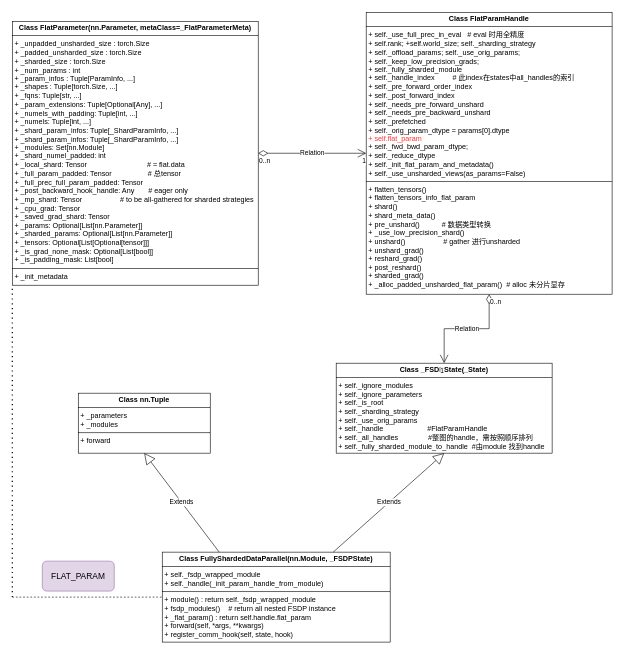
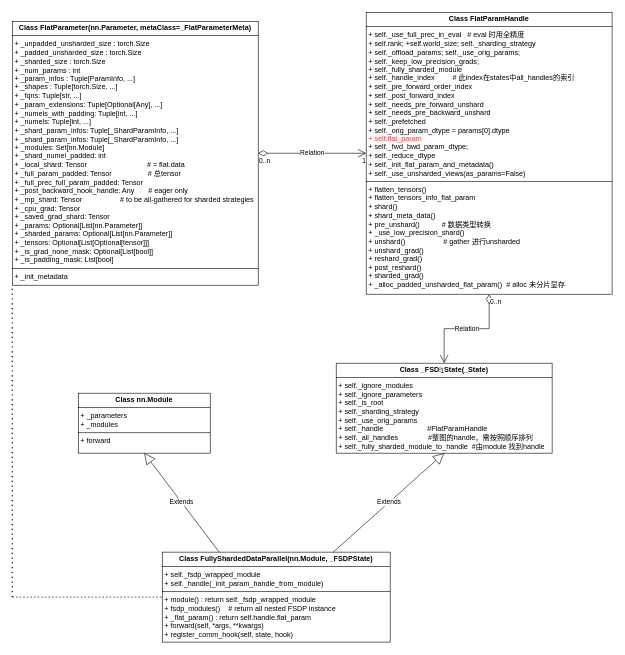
  <mxCell id="0" />
  <mxCell id="1" parent="0" />
  <mxCell id="2" value="&lt;p style=&quot;margin:0px;margin-top:4px;text-align:center;&quot;&gt;&lt;b&gt;Class FlatParameter(nn.Parameter, metaClass=_FlatParameterMeta)&lt;/b&gt;&lt;/p&gt;&lt;hr size=&quot;1&quot; style=&quot;border-style:solid;&quot;&gt;&lt;p style=&quot;margin:0px;margin-left:4px;&quot;&gt;+ _unpadded_unsharded_size : torch.Size&lt;/p&gt;&lt;p style=&quot;margin:0px;margin-left:4px;&quot;&gt;+ _padded_unsharded_size : torch.Size&lt;/p&gt;&lt;p style=&quot;margin:0px;margin-left:4px;&quot;&gt;+ _sharded_size : torch.Size&lt;/p&gt;&lt;p style=&quot;margin:0px;margin-left:4px;&quot;&gt;+ _num_params : int&lt;/p&gt;&lt;p style=&quot;margin:0px;margin-left:4px;&quot;&gt;+ _param_infos : Tuple[ParamInfo, ...]&lt;/p&gt;&lt;p style=&quot;margin:0px;margin-left:4px;&quot;&gt;+ _shapes : Tuple[torch.Size, ...]&lt;/p&gt;&lt;p style=&quot;margin:0px;margin-left:4px;&quot;&gt;+ _fqns: Tuple[str, ...]&lt;/p&gt;&lt;p style=&quot;margin:0px;margin-left:4px;&quot;&gt;+ _param_extensions: Tuple[Optional[Any], ...]&lt;/p&gt;&lt;p style=&quot;margin:0px;margin-left:4px;&quot;&gt;+ _numels_with_padding: Tuple[int, ...]&lt;/p&gt;&lt;p style=&quot;margin:0px;margin-left:4px;&quot;&gt;+ _numels: Tuple[int, ...]&lt;/p&gt;&lt;p style=&quot;margin:0px;margin-left:4px;&quot;&gt;+ _shard_param_infos: Tuple[_ShardParamInfo, ...]&lt;/p&gt;&lt;p style=&quot;margin:0px;margin-left:4px;&quot;&gt;+ _shard_param_infos: Tuple[_ShardParamInfo, ...]&lt;/p&gt;&lt;p style=&quot;margin:0px;margin-left:4px;&quot;&gt;+ _modules: Set[nn.Module]&lt;/p&gt;&lt;p style=&quot;margin:0px;margin-left:4px;&quot;&gt;+ _shard_numel_padded: int&lt;/p&gt;&lt;p style=&quot;margin:0px;margin-left:4px;&quot;&gt;+ _local_shard: Tensor&amp;nbsp; &amp;nbsp; &amp;nbsp; &amp;nbsp; &amp;nbsp; &amp;nbsp; &amp;nbsp; &amp;nbsp; &amp;nbsp; &amp;nbsp; &amp;nbsp; &amp;nbsp; &amp;nbsp; &amp;nbsp; &amp;nbsp; # = flat.data&lt;/p&gt;&lt;p style=&quot;margin:0px;margin-left:4px;&quot;&gt;+ _full_param_padded: Tensor&amp;nbsp; &amp;nbsp; &amp;nbsp; &amp;nbsp; &amp;nbsp; &amp;nbsp; &amp;nbsp; &amp;nbsp; &amp;nbsp; # 总tensor&lt;/p&gt;&lt;p style=&quot;margin:0px;margin-left:4px;&quot;&gt;+ _full_prec_full_param_padded: Tensor&lt;/p&gt;&lt;p style=&quot;margin:0px;margin-left:4px;&quot;&gt;+ _post_backward_hook_handle: Any&amp;nbsp; &amp;nbsp; &amp;nbsp; &amp;nbsp;# eager only&lt;/p&gt;&lt;p style=&quot;margin:0px;margin-left:4px;&quot;&gt;+ _mp_shard: Tensor&amp;nbsp; &amp;nbsp; &amp;nbsp; &amp;nbsp; &amp;nbsp; &amp;nbsp; &amp;nbsp; &amp;nbsp; &amp;nbsp; &amp;nbsp;# to be all-gathered for sharded strategies&lt;/p&gt;&lt;p style=&quot;margin:0px;margin-left:4px;&quot;&gt;+ _cpu_grad: Tensor&lt;/p&gt;&lt;p style=&quot;margin:0px;margin-left:4px;&quot;&gt;+ _saved_grad_shard: Tensor&lt;/p&gt;&lt;p style=&quot;margin:0px;margin-left:4px;&quot;&gt;+ _params: Optional[List[nn.Parameter]]&lt;/p&gt;&lt;p style=&quot;margin:0px;margin-left:4px;&quot;&gt;+ _sharded_params: Optional[List[nn.Parameter]]&lt;/p&gt;&lt;p style=&quot;margin:0px;margin-left:4px;&quot;&gt;+ _tensors: Optional[List[Optional[tensor]]]&lt;/p&gt;&lt;p style=&quot;margin:0px;margin-left:4px;&quot;&gt;+ _is_grad_none_mask: Optional[List[bool]]&lt;/p&gt;&lt;p style=&quot;margin:0px;margin-left:4px;&quot;&gt;+ _is_padding_mask: List[bool]&lt;/p&gt;&lt;hr size=&quot;1&quot; style=&quot;border-style:solid;&quot;&gt;&lt;p style=&quot;margin:0px;margin-left:4px;&quot;&gt;+ _init_metadata&lt;/p&gt;" style="verticalAlign=top;align=left;overflow=fill;html=1;whiteSpace=wrap;labelBackgroundColor=none;" parent="1" vertex="1"><mxGeometry x="20" y="35" width="410" height="440" as="geometry" /></mxCell>
  <mxCell id="3" value="&lt;p style=&quot;margin:0px;margin-top:4px;text-align:center;&quot;&gt;&lt;b&gt;Class FlatParamHandle&lt;/b&gt;&lt;/p&gt;&lt;hr size=&quot;1&quot; style=&quot;border-style:solid;&quot;&gt;&lt;p style=&quot;margin:0px;margin-left:4px;&quot;&gt;+ self._use_full_prec_in_eval&amp;nbsp; &amp;nbsp;# eval 时用全精度&lt;br&gt;&lt;/p&gt;&lt;p style=&quot;margin:0px;margin-left:4px;&quot;&gt;+ self.rank; +self.world_size; self._sharding_strategy&lt;/p&gt;&lt;p style=&quot;margin:0px;margin-left:4px;&quot;&gt;+ self._offload_params; self._use_orig_params;&lt;/p&gt;&lt;p style=&quot;margin:0px;margin-left:4px;&quot;&gt;+ self._keep_low_precision_grads;&lt;/p&gt;&lt;p style=&quot;margin:0px;margin-left:4px;&quot;&gt;+ self._fully_sharded_module&lt;/p&gt;&lt;p style=&quot;margin:0px;margin-left:4px;&quot;&gt;+ self._handle_index&amp;nbsp; &amp;nbsp; &amp;nbsp; &amp;nbsp; &amp;nbsp;# 此index在states中all_handles的索引&lt;/p&gt;&lt;p style=&quot;margin:0px;margin-left:4px;&quot;&gt;+ self._pre_forward_order_index&lt;/p&gt;&lt;p style=&quot;margin:0px;margin-left:4px;&quot;&gt;+ self._post_forward_index&lt;/p&gt;&lt;p style=&quot;margin:0px;margin-left:4px;&quot;&gt;+ self._needs_pre_forward_unshard&lt;/p&gt;&lt;p style=&quot;margin:0px;margin-left:4px;&quot;&gt;+ self._needs_pre_backward_unshard&lt;/p&gt;&lt;p style=&quot;margin:0px;margin-left:4px;&quot;&gt;+ self._prefetched&lt;/p&gt;&lt;p style=&quot;margin:0px;margin-left:4px;&quot;&gt;+ self._orig_param_dtype = params[0].dtype&lt;/p&gt;&lt;p style=&quot;margin:0px;margin-left:4px;&quot;&gt;&lt;font color=&quot;#ff3333&quot;&gt;+ self.flat_param&lt;/font&gt;&lt;/p&gt;&lt;p style=&quot;margin:0px;margin-left:4px;&quot;&gt;+ self._fwd_bwd_param_dtype;&lt;/p&gt;&lt;p style=&quot;margin:0px;margin-left:4px;&quot;&gt;+ self._reduce_dtype&lt;/p&gt;&lt;p style=&quot;margin:0px;margin-left:4px;&quot;&gt;+ self._init_flat_param_and_metadata()&lt;/p&gt;&lt;p style=&quot;margin:0px;margin-left:4px;&quot;&gt;+ self._use_unsharded_views(as_params=False)&lt;/p&gt;&lt;hr size=&quot;1&quot; style=&quot;border-style:solid;&quot;&gt;&lt;p style=&quot;margin:0px;margin-left:4px;&quot;&gt;+ flatten_tensors()&lt;/p&gt;&lt;p style=&quot;margin:0px;margin-left:4px;&quot;&gt;+ flatten_tensors_info_flat_param&lt;/p&gt;&lt;p style=&quot;margin:0px;margin-left:4px;&quot;&gt;+ shard()&lt;/p&gt;&lt;p style=&quot;margin:0px;margin-left:4px;&quot;&gt;+ shard_meta_data()&lt;/p&gt;&lt;p style=&quot;margin:0px;margin-left:4px;&quot;&gt;+ pre_unshard()&amp;nbsp; &amp;nbsp; &amp;nbsp; &amp;nbsp; &amp;nbsp; &amp;nbsp;# 数据类型转换&lt;/p&gt;&lt;p style=&quot;margin:0px;margin-left:4px;&quot;&gt;+ _use_low_precision_shard()&lt;/p&gt;&lt;p style=&quot;margin:0px;margin-left:4px;&quot;&gt;+ unshard()&amp;nbsp; &amp;nbsp; &amp;nbsp; &amp;nbsp; &amp;nbsp; &amp;nbsp; &amp;nbsp; &amp;nbsp; &amp;nbsp; &amp;nbsp;# gather 进行unsharded&lt;/p&gt;&lt;p style=&quot;margin:0px;margin-left:4px;&quot;&gt;+ unshard_grad()&lt;/p&gt;&lt;p style=&quot;margin:0px;margin-left:4px;&quot;&gt;+ reshard_grad()&lt;/p&gt;&lt;p style=&quot;margin:0px;margin-left:4px;&quot;&gt;+ post_reshard()&lt;br&gt;+ sharded_grad()&lt;/p&gt;&lt;p style=&quot;margin:0px;margin-left:4px;&quot;&gt;+ _alloc_padded_unsharded_flat_param()&amp;nbsp; # alloc 未分片显存&lt;/p&gt;" style="verticalAlign=top;align=left;overflow=fill;html=1;whiteSpace=wrap;labelBackgroundColor=none;" parent="1" vertex="1"><mxGeometry x="610" y="20" width="410" height="470" as="geometry" /></mxCell>
  <mxCell id="4" value="&lt;p style=&quot;margin:0px;margin-top:4px;text-align:center;&quot;&gt;&lt;b&gt;Class _FSDPState(_State)&lt;/b&gt;&lt;/p&gt;&lt;hr size=&quot;1&quot; style=&quot;border-style:solid;&quot;&gt;&lt;p style=&quot;margin:0px;margin-left:4px;&quot;&gt;+ self._ignore_modules&lt;/p&gt;&lt;p style=&quot;margin:0px;margin-left:4px;&quot;&gt;+ self._ignore_parameters&lt;/p&gt;&lt;p style=&quot;margin:0px;margin-left:4px;&quot;&gt;+ self._is_root&lt;/p&gt;&lt;p style=&quot;margin:0px;margin-left:4px;&quot;&gt;+ self._sharding_strategy&lt;/p&gt;&lt;p style=&quot;margin:0px;margin-left:4px;&quot;&gt;+ self._use_orig_params&lt;/p&gt;&lt;p style=&quot;margin:0px;margin-left:4px;&quot;&gt;+ self._handle&amp;nbsp; &amp;nbsp; &amp;nbsp; &amp;nbsp; &amp;nbsp; &amp;nbsp; &amp;nbsp; &amp;nbsp; &amp;nbsp; &amp;nbsp; &amp;nbsp; #FlatParamHandle&lt;/p&gt;&lt;p style=&quot;margin:0px;margin-left:4px;&quot;&gt;+ self._all_handles&amp;nbsp; &amp;nbsp; &amp;nbsp; &amp;nbsp; &amp;nbsp; &amp;nbsp; &amp;nbsp; &amp;nbsp;#整图的handle，需按照顺序排列&lt;/p&gt;&lt;p style=&quot;margin:0px;margin-left:4px;&quot;&gt;+ self._fully_sharded_module_to_handle&amp;nbsp; #由module 找到handle&lt;/p&gt;" style="verticalAlign=top;align=left;overflow=fill;html=1;whiteSpace=wrap;" vertex="1" parent="1"><mxGeometry x="560" y="605" width="360" height="150" as="geometry" /></mxCell>
- <mxCell id="5" value="&lt;p style=&quot;margin:0px;margin-top:4px;text-align:center;&quot;&gt;&lt;b&gt;Class nn.Tuple&lt;/b&gt;&lt;/p&gt;&lt;hr size=&quot;1&quot; style=&quot;border-style:solid;&quot;&gt;&lt;p style=&quot;margin:0px;margin-left:4px;&quot;&gt;+ _parameters&lt;/p&gt;&lt;p style=&quot;margin:0px;margin-left:4px;&quot;&gt;+ _modules&lt;/p&gt;&lt;hr size=&quot;1&quot; style=&quot;border-style:solid;&quot;&gt;&lt;p style=&quot;margin:0px;margin-left:4px;&quot;&gt;+ forward&lt;/p&gt;" style="verticalAlign=top;align=left;overflow=fill;html=1;whiteSpace=wrap;" vertex="1" parent="1"><mxGeometry x="130" y="655" width="220" height="100" as="geometry" /></mxCell>
+ <mxCell id="5" value="&lt;p style=&quot;margin:0px;margin-top:4px;text-align:center;&quot;&gt;&lt;b&gt;Class nn.Module&lt;/b&gt;&lt;/p&gt;&lt;hr size=&quot;1&quot; style=&quot;border-style:solid;&quot;&gt;&lt;p style=&quot;margin:0px;margin-left:4px;&quot;&gt;+ _parameters&lt;/p&gt;&lt;p style=&quot;margin:0px;margin-left:4px;&quot;&gt;+ _modules&lt;/p&gt;&lt;hr size=&quot;1&quot; style=&quot;border-style:solid;&quot;&gt;&lt;p style=&quot;margin:0px;margin-left:4px;&quot;&gt;+ forward&lt;/p&gt;" style="verticalAlign=top;align=left;overflow=fill;html=1;whiteSpace=wrap;" vertex="1" parent="1"><mxGeometry x="130" y="655" width="220" height="100" as="geometry" /></mxCell>
  <mxCell id="6" value="&lt;p style=&quot;margin:0px;margin-top:4px;text-align:center;&quot;&gt;&lt;b&gt;Class FullyShardedDataParallel(nn.Module, _FSDPState)&lt;/b&gt;&lt;/p&gt;&lt;hr size=&quot;1&quot; style=&quot;border-style:solid;&quot;&gt;&lt;p style=&quot;margin:0px;margin-left:4px;&quot;&gt;+ self._fsdp_wrapped_module&lt;/p&gt;&lt;p style=&quot;margin:0px;margin-left:4px;&quot;&gt;+ self._handle(_init_param_handle_from_module)&lt;/p&gt;&lt;hr size=&quot;1&quot; style=&quot;border-style:solid;&quot;&gt;&lt;p style=&quot;margin:0px;margin-left:4px;&quot;&gt;+ module() : return self._fsdp_wrapped_module&lt;/p&gt;&lt;p style=&quot;margin:0px;margin-left:4px;&quot;&gt;+ fsdp_modules()&amp;nbsp; &amp;nbsp; # return all nested FSDP instance&lt;/p&gt;&lt;p style=&quot;margin:0px;margin-left:4px;&quot;&gt;+ _flat_param() : return self.handle.flat_param&lt;/p&gt;&lt;p style=&quot;margin:0px;margin-left:4px;&quot;&gt;+ forward(self, *args, **kwargs)&lt;/p&gt;&lt;p style=&quot;margin:0px;margin-left:4px;&quot;&gt;+ register_comm_hook(self, state, hook)&lt;/p&gt;" style="verticalAlign=top;align=left;overflow=fill;html=1;whiteSpace=wrap;" vertex="1" parent="1"><mxGeometry x="270" y="920" width="380" height="150" as="geometry" /></mxCell>
  <mxCell id="7" value="Extends" style="endArrow=block;endSize=16;endFill=0;html=1;rounded=0;exitX=0.75;exitY=0;exitDx=0;exitDy=0;entryX=0.5;entryY=1;entryDx=0;entryDy=0;" edge="1" parent="1" source="6" target="4"><mxGeometry width="160" relative="1" as="geometry"><mxPoint x="640" y="865" as="sourcePoint" /><mxPoint x="800" y="865" as="targetPoint" /></mxGeometry></mxCell>
  <mxCell id="8" value="Extends" style="endArrow=block;endSize=16;endFill=0;html=1;rounded=0;exitX=0.25;exitY=0;exitDx=0;exitDy=0;entryX=0.5;entryY=1;entryDx=0;entryDy=0;" edge="1" parent="1" source="6" target="5"><mxGeometry width="160" relative="1" as="geometry"><mxPoint x="565" y="925" as="sourcePoint" /><mxPoint x="765" y="785" as="targetPoint" /></mxGeometry></mxCell>
  <mxCell id="9" value="" style="endArrow=none;dashed=1;html=1;dashPattern=1 3;strokeWidth=2;rounded=0;entryX=0;entryY=1;entryDx=0;entryDy=0;" edge="1" parent="1" target="2"><mxGeometry width="50" height="50" relative="1" as="geometry"><mxPoint x="20" y="995" as="sourcePoint" /><mxPoint x="510" y="695" as="targetPoint" /></mxGeometry></mxCell>
  <mxCell id="10" value="" style="endArrow=none;dashed=1;html=1;rounded=0;entryX=0;entryY=0.5;entryDx=0;entryDy=0;" edge="1" parent="1" target="6"><mxGeometry width="50" height="50" relative="1" as="geometry"><mxPoint x="20" y="995" as="sourcePoint" /><mxPoint x="510" y="695" as="targetPoint" /></mxGeometry></mxCell>
- <mxCell id="11" value="&lt;font style=&quot;font-size: 14px;&quot;&gt;FLAT_PARAM&lt;/font&gt;" style="rounded=1;whiteSpace=wrap;html=1;fillColor=#e1d5e7;strokeColor=#9673a6;" vertex="1" parent="1"><mxGeometry x="70" y="935" width="120" height="50" as="geometry" /></mxCell>
  <mxCell id="12" value="Relation" style="endArrow=open;html=1;endSize=12;startArrow=diamondThin;startSize=14;startFill=0;edgeStyle=orthogonalEdgeStyle;rounded=0;exitX=0.5;exitY=1;exitDx=0;exitDy=0;entryX=0.5;entryY=0;entryDx=0;entryDy=0;" edge="1" parent="1" source="3" target="4"><mxGeometry relative="1" as="geometry"><mxPoint x="800" y="555" as="sourcePoint" /><mxPoint x="960" y="555" as="targetPoint" /></mxGeometry></mxCell>
  <mxCell id="13" value="0..n" style="edgeLabel;resizable=0;html=1;align=left;verticalAlign=top;" connectable="0" vertex="1" parent="12"><mxGeometry x="-1" relative="1" as="geometry" /></mxCell>
  <mxCell id="14" value="1" style="edgeLabel;resizable=0;html=1;align=right;verticalAlign=top;" connectable="0" vertex="1" parent="12"><mxGeometry x="1" relative="1" as="geometry" /></mxCell>
  <mxCell id="15" value="Relation" style="endArrow=open;html=1;endSize=12;startArrow=diamondThin;startSize=14;startFill=0;edgeStyle=orthogonalEdgeStyle;rounded=0;exitX=1;exitY=0.5;exitDx=0;exitDy=0;entryX=0;entryY=0.5;entryDx=0;entryDy=0;" edge="1" parent="1" source="2" target="3"><mxGeometry relative="1" as="geometry"><mxPoint x="565" y="360" as="sourcePoint" /><mxPoint x="490" y="475" as="targetPoint" /></mxGeometry></mxCell>
  <mxCell id="16" value="0..n" style="edgeLabel;resizable=0;html=1;align=left;verticalAlign=top;" connectable="0" vertex="1" parent="15"><mxGeometry x="-1" relative="1" as="geometry" /></mxCell>
  <mxCell id="17" value="1" style="edgeLabel;resizable=0;html=1;align=right;verticalAlign=top;" connectable="0" vertex="1" parent="15"><mxGeometry x="1" relative="1" as="geometry" /></mxCell>
